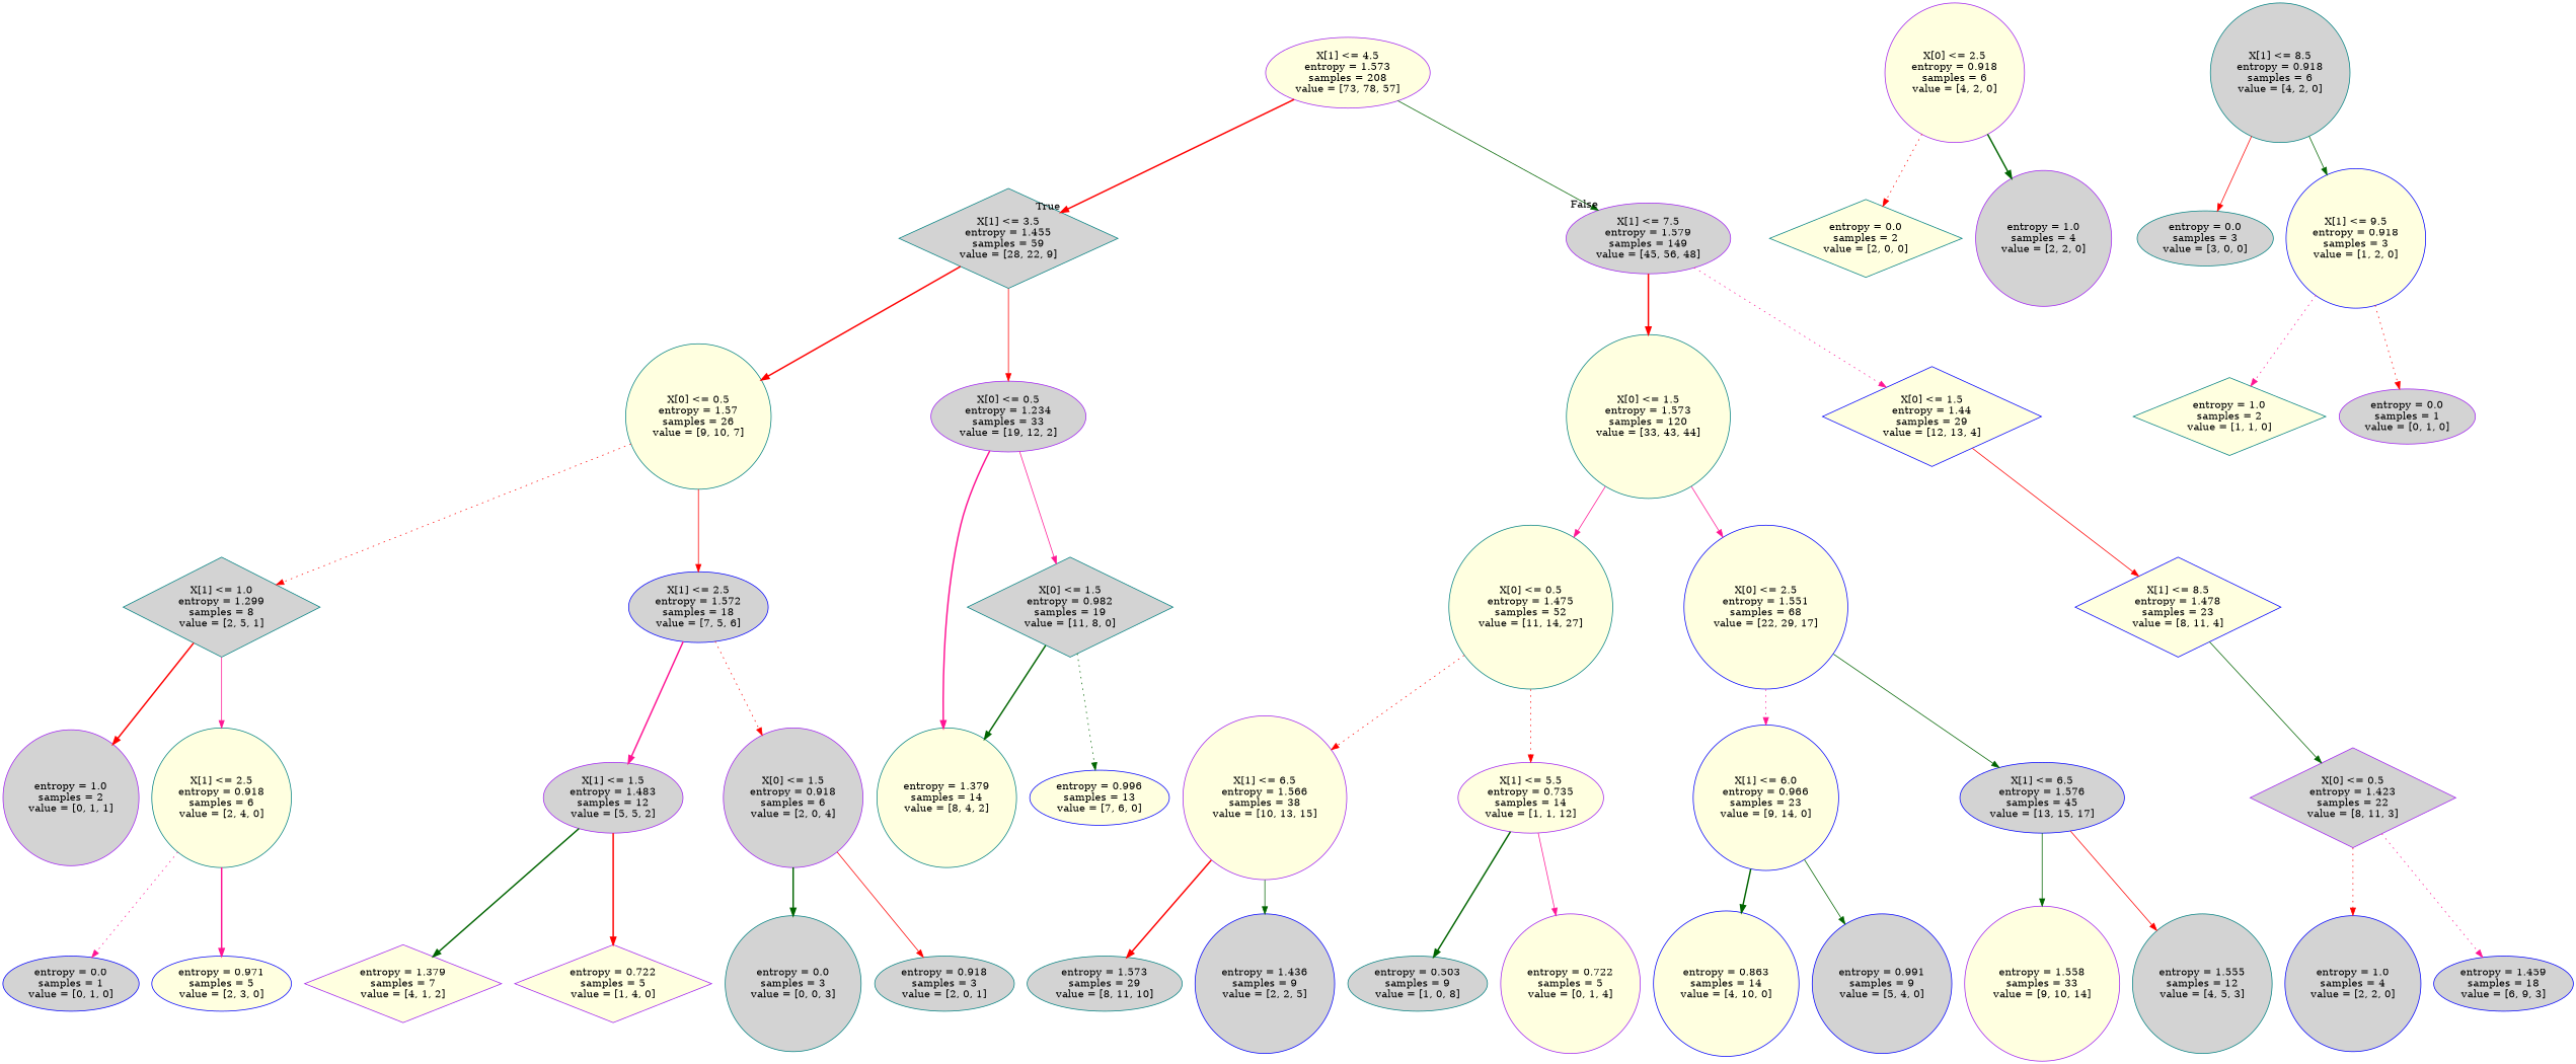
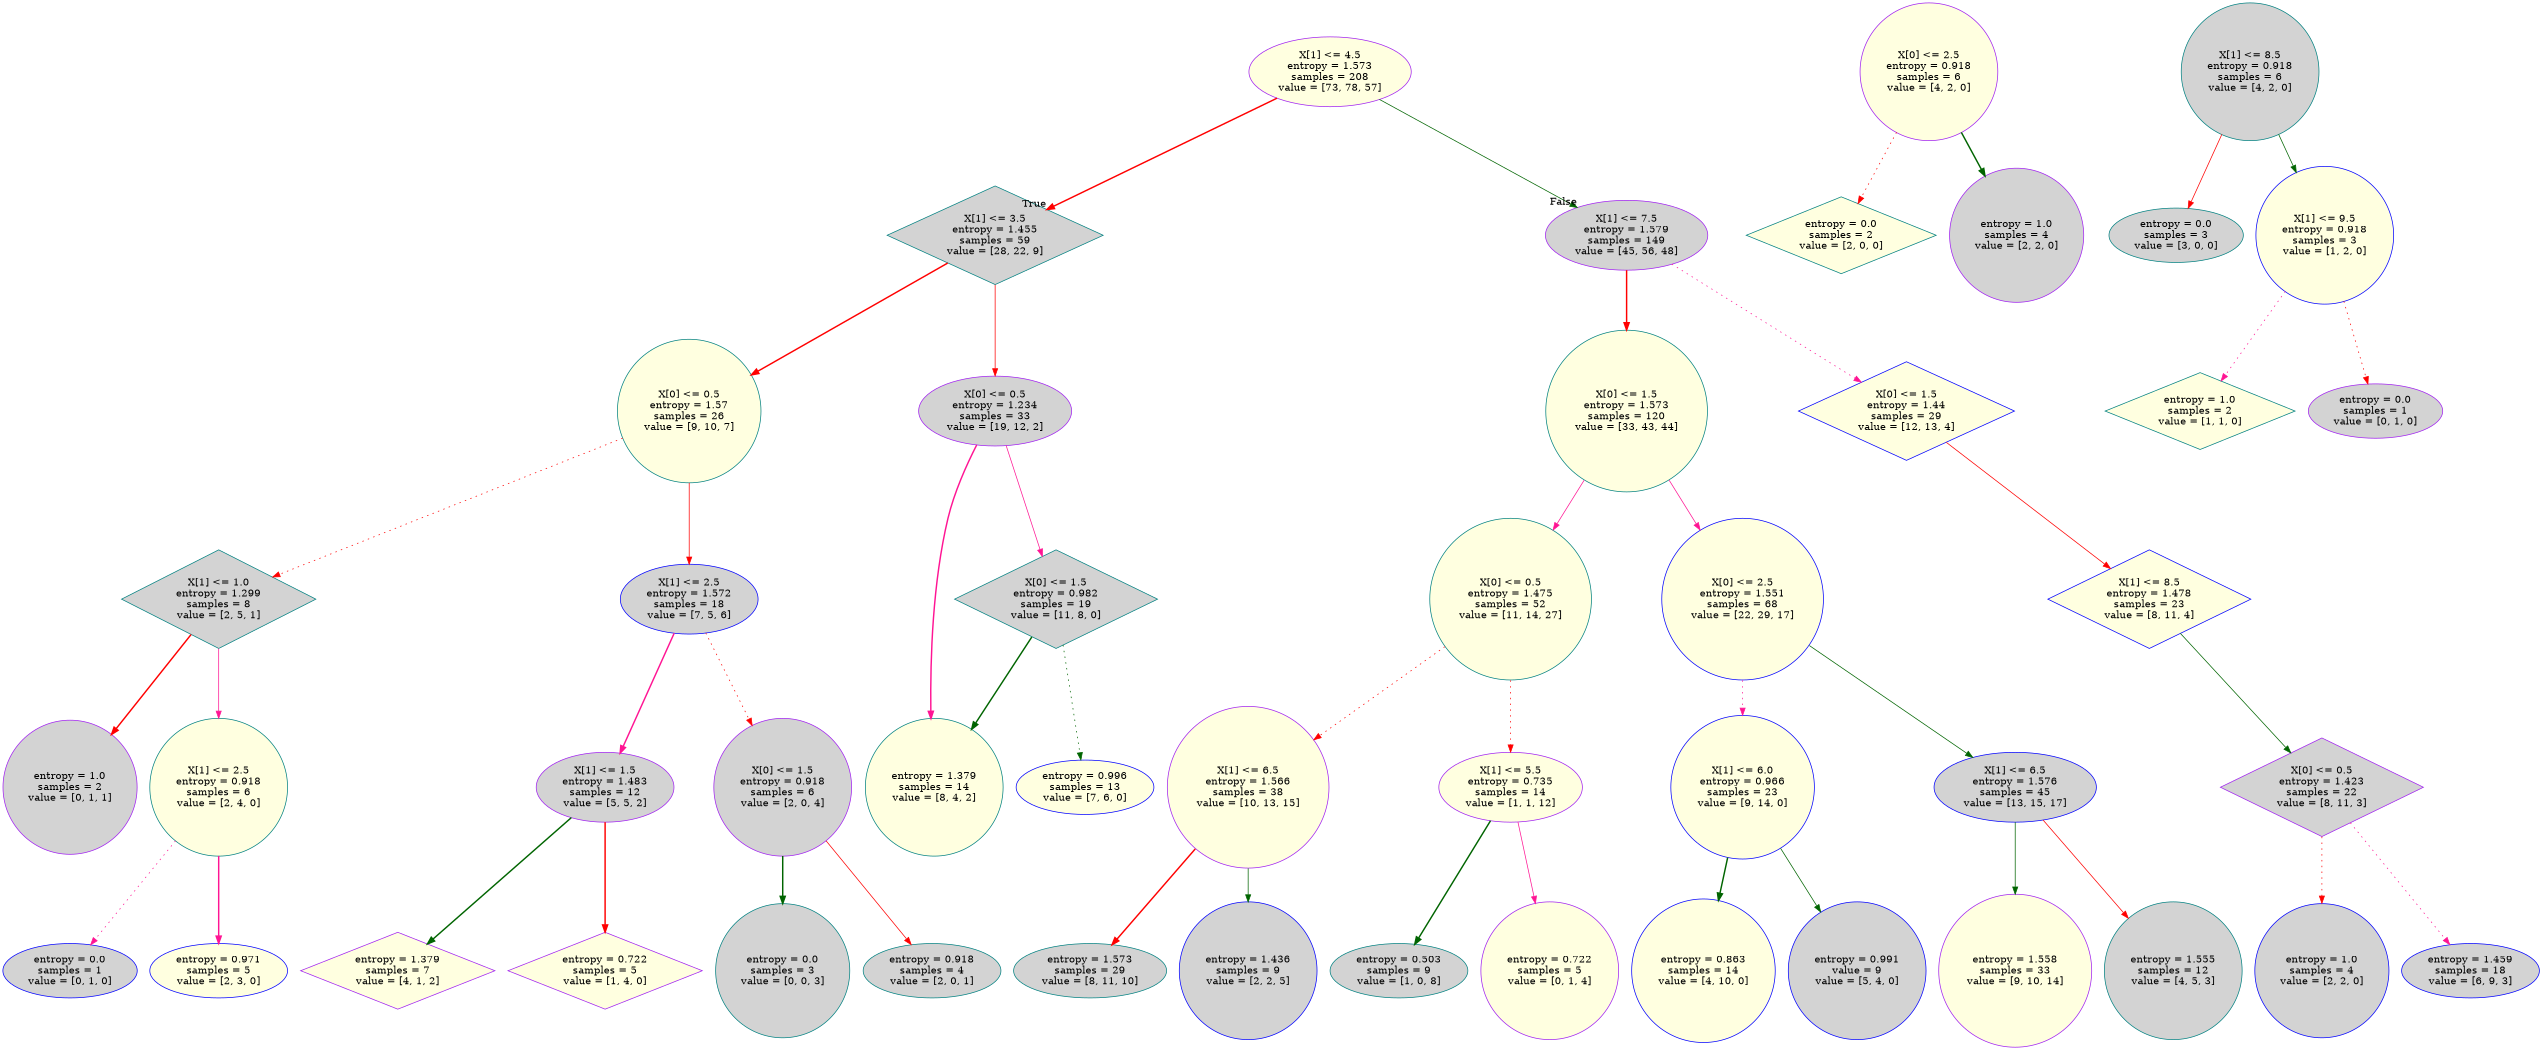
  digraph {
    node [color=teal fillcolor=lightgrey shape=circle style=filled]
    edge [color=red style=solid]
    n1 [color=purple fillcolor=lightyellow label="X[1] <= 4.5\nentropy = 1.573\nsamples = 208\nvalue = [73, 78, 57]" shape=ellipse]
    n2 [label="X[1] <= 3.5\nentropy = 1.455\nsamples = 59\nvalue = [28, 22, 9]" shape=diamond]
    n3 [color=purple label="X[1] <= 7.5\nentropy = 1.579\nsamples = 149\nvalue = [45, 56, 48]" shape=ellipse]
    n4 [fillcolor=lightyellow label="X[0] <= 0.5\nentropy = 1.57\nsamples = 26\nvalue = [9, 10, 7]"]
    n5 [color=purple label="X[0] <= 0.5\nentropy = 1.234\nsamples = 33\nvalue = [19, 12, 2]" shape=ellipse]
    n6 [fillcolor=lightyellow label="X[0] <= 1.5\nentropy = 1.573\nsamples = 120\nvalue = [33, 43, 44]"]
    n7 [color=blue fillcolor=lightyellow label="X[0] <= 1.5\nentropy = 1.44\nsamples = 29\nvalue = [12, 13, 4]" shape=diamond]
    n8 [label="X[1] <= 1.0\nentropy = 1.299\nsamples = 8\nvalue = [2, 5, 1]" shape=diamond]
    n9 [color=blue label="X[1] <= 2.5\nentropy = 1.572\nsamples = 18\nvalue = [7, 5, 6]" shape=ellipse]
    n10 [fillcolor=lightyellow label="entropy = 1.379\nsamples = 14\nvalue = [8, 4, 2]"]
    n11 [label="X[0] <= 1.5\nentropy = 0.982\nsamples = 19\nvalue = [11, 8, 0]" shape=diamond]
    n12 [color=purple label="entropy = 1.0\nsamples = 2\nvalue = [0, 1, 1]"]
    n13 [fillcolor=lightyellow label="X[1] <= 2.5\nentropy = 0.918\nsamples = 6\nvalue = [2, 4, 0]"]
    n14 [color=purple label="X[1] <= 1.5\nentropy = 1.483\nsamples = 12\nvalue = [5, 5, 2]" shape=ellipse]
    n15 [color=purple label="X[0] <= 1.5\nentropy = 0.918\nsamples = 6\nvalue = [2, 0, 4]"]
    n16 [color=blue label="entropy = 0.0\nsamples = 1\nvalue = [0, 1, 0]" shape=ellipse]
    n17 [color=blue fillcolor=lightyellow label="entropy = 0.971\nsamples = 5\nvalue = [2, 3, 0]" shape=ellipse]
    n18 [color=purple fillcolor=lightyellow label="entropy = 1.379\nsamples = 7\nvalue = [4, 1, 2]" shape=diamond]
    n19 [color=purple fillcolor=lightyellow label="entropy = 0.722\nsamples = 5\nvalue = [1, 4, 0]" shape=diamond]
    n20 [label="entropy = 0.0\nsamples = 3\nvalue = [0, 0, 3]"]
-   n21 [label="entropy = 0.918\nsamples = 3\nvalue = [2, 0, 1]" shape=ellipse]
+   n21 [label="entropy = 0.918\nsamples = 4\nvalue = [2, 0, 1]" shape=ellipse]
    n22 [color=blue fillcolor=lightyellow label="entropy = 0.996\nsamples = 13\nvalue = [7, 6, 0]" shape=ellipse]
    n23 [color=purple fillcolor=lightyellow label="X[0] <= 2.5\nentropy = 0.918\nsamples = 6\nvalue = [4, 2, 0]"]
    n24 [fillcolor=lightyellow label="entropy = 0.0\nsamples = 2\nvalue = [2, 0, 0]" shape=diamond]
    n25 [color=purple label="entropy = 1.0\nsamples = 4\nvalue = [2, 2, 0]"]
    n26 [fillcolor=lightyellow label="X[0] <= 0.5\nentropy = 1.475\nsamples = 52\nvalue = [11, 14, 27]"]
    n27 [color=blue fillcolor=lightyellow label="X[0] <= 2.5\nentropy = 1.551\nsamples = 68\nvalue = [22, 29, 17]"]
    n28 [color=blue fillcolor=lightyellow label="X[1] <= 8.5\nentropy = 1.478\nsamples = 23\nvalue = [8, 11, 4]" shape=diamond]
    n29 [color=purple fillcolor=lightyellow label="X[1] <= 6.5\nentropy = 1.566\nsamples = 38\nvalue = [10, 13, 15]"]
    n30 [color=purple fillcolor=lightyellow label="X[1] <= 5.5\nentropy = 0.735\nsamples = 14\nvalue = [1, 1, 12]" shape=ellipse]
    n31 [color=blue fillcolor=lightyellow label="X[1] <= 6.0\nentropy = 0.966\nsamples = 23\nvalue = [9, 14, 0]"]
    n32 [color=blue label="X[1] <= 6.5\nentropy = 1.576\nsamples = 45\nvalue = [13, 15, 17]" shape=ellipse]
    n33 [label="entropy = 1.573\nsamples = 29\nvalue = [8, 11, 10]" shape=ellipse]
    n34 [color=blue label="entropy = 1.436\nsamples = 9\nvalue = [2, 2, 5]"]
    n35 [label="entropy = 0.503\nsamples = 9\nvalue = [1, 0, 8]" shape=ellipse]
    n36 [color=purple fillcolor=lightyellow label="entropy = 0.722\nsamples = 5\nvalue = [0, 1, 4]"]
    n37 [color=blue fillcolor=lightyellow label="entropy = 0.863\nsamples = 14\nvalue = [4, 10, 0]"]
-   n38 [color=blue label="entropy = 0.991\nsamples = 9\nvalue = [5, 4, 0]"]
+   n38 [color=blue label="entropy = 0.991\nvalue = 9\nvalue = [5, 4, 0]"]
    n39 [color=purple fillcolor=lightyellow label="entropy = 1.558\nsamples = 33\nvalue = [9, 10, 14]"]
    n40 [label="entropy = 1.555\nsamples = 12\nvalue = [4, 5, 3]"]
    n41 [color=purple label="X[0] <= 0.5\nentropy = 1.423\nsamples = 22\nvalue = [8, 11, 3]" shape=diamond]
    n42 [label="X[1] <= 8.5\nentropy = 0.918\nsamples = 6\nvalue = [4, 2, 0]"]
    n43 [label="entropy = 0.0\nsamples = 3\nvalue = [3, 0, 0]" shape=ellipse]
    n44 [color=blue fillcolor=lightyellow label="X[1] <= 9.5\nentropy = 0.918\nsamples = 3\nvalue = [1, 2, 0]"]
    n45 [color=blue label="entropy = 1.0\nsamples = 4\nvalue = [2, 2, 0]"]
    n46 [color=blue label="entropy = 1.459\nsamples = 18\nvalue = [6, 9, 3]" shape=ellipse]
    n47 [fillcolor=lightyellow label="entropy = 1.0\nsamples = 2\nvalue = [1, 1, 0]" shape=diamond]
    n48 [color=purple label="entropy = 0.0\nsamples = 1\nvalue = [0, 1, 0]" shape=ellipse]
    n1 -> n2 [headlabel=True labelangle=45 labeldistance=2.5 style=bold]
    n1 -> n3 [color=darkgreen headlabel=False labelangle=-45 labeldistance=2.5]
    n2 -> n4 [style=bold]
    n2 -> n5
    n3 -> n6 [style=bold]
    n3 -> n7 [color=deeppink style=dotted]
    n4 -> n8 [style=dotted]
    n4 -> n9
    n5 -> n10 [color=deeppink style=bold]
    n5 -> n11 [color=deeppink]
    n6 -> n26 [color=deeppink]
    n6 -> n27 [color=deeppink]
    n7 -> n28
    n8 -> n12 [style=bold]
    n8 -> n13 [color=deeppink]
    n9 -> n14 [color=deeppink style=bold]
    n9 -> n15 [style=dotted]
    n11 -> n10 [color=darkgreen style=bold]
    n11 -> n22 [color=darkgreen style=dotted]
    n13 -> n16 [color=deeppink style=dotted]
    n13 -> n17 [color=deeppink style=bold]
    n14 -> n18 [color=darkgreen style=bold]
    n14 -> n19 [style=bold]
    n15 -> n20 [color=darkgreen style=bold]
    n15 -> n21
    n23 -> n24 [style=dotted]
    n23 -> n25 [color=darkgreen style=bold]
    n26 -> n29 [style=dotted]
    n26 -> n30 [style=dotted]
    n27 -> n31 [color=deeppink style=dotted]
    n27 -> n32 [color=darkgreen]
    n28 -> n41 [color=darkgreen]
    n29 -> n33 [style=bold]
    n29 -> n34 [color=darkgreen]
    n30 -> n35 [color=darkgreen style=bold]
    n30 -> n36 [color=deeppink]
    n31 -> n37 [color=darkgreen style=bold]
    n31 -> n38 [color=darkgreen]
    n32 -> n39 [color=darkgreen]
    n32 -> n40
    n41 -> n45 [style=dotted]
    n41 -> n46 [color=deeppink style=dotted]
    n42 -> n43
    n42 -> n44 [color=darkgreen]
    n44 -> n47 [color=deeppink style=dotted]
    n44 -> n48 [style=dotted]
  }
